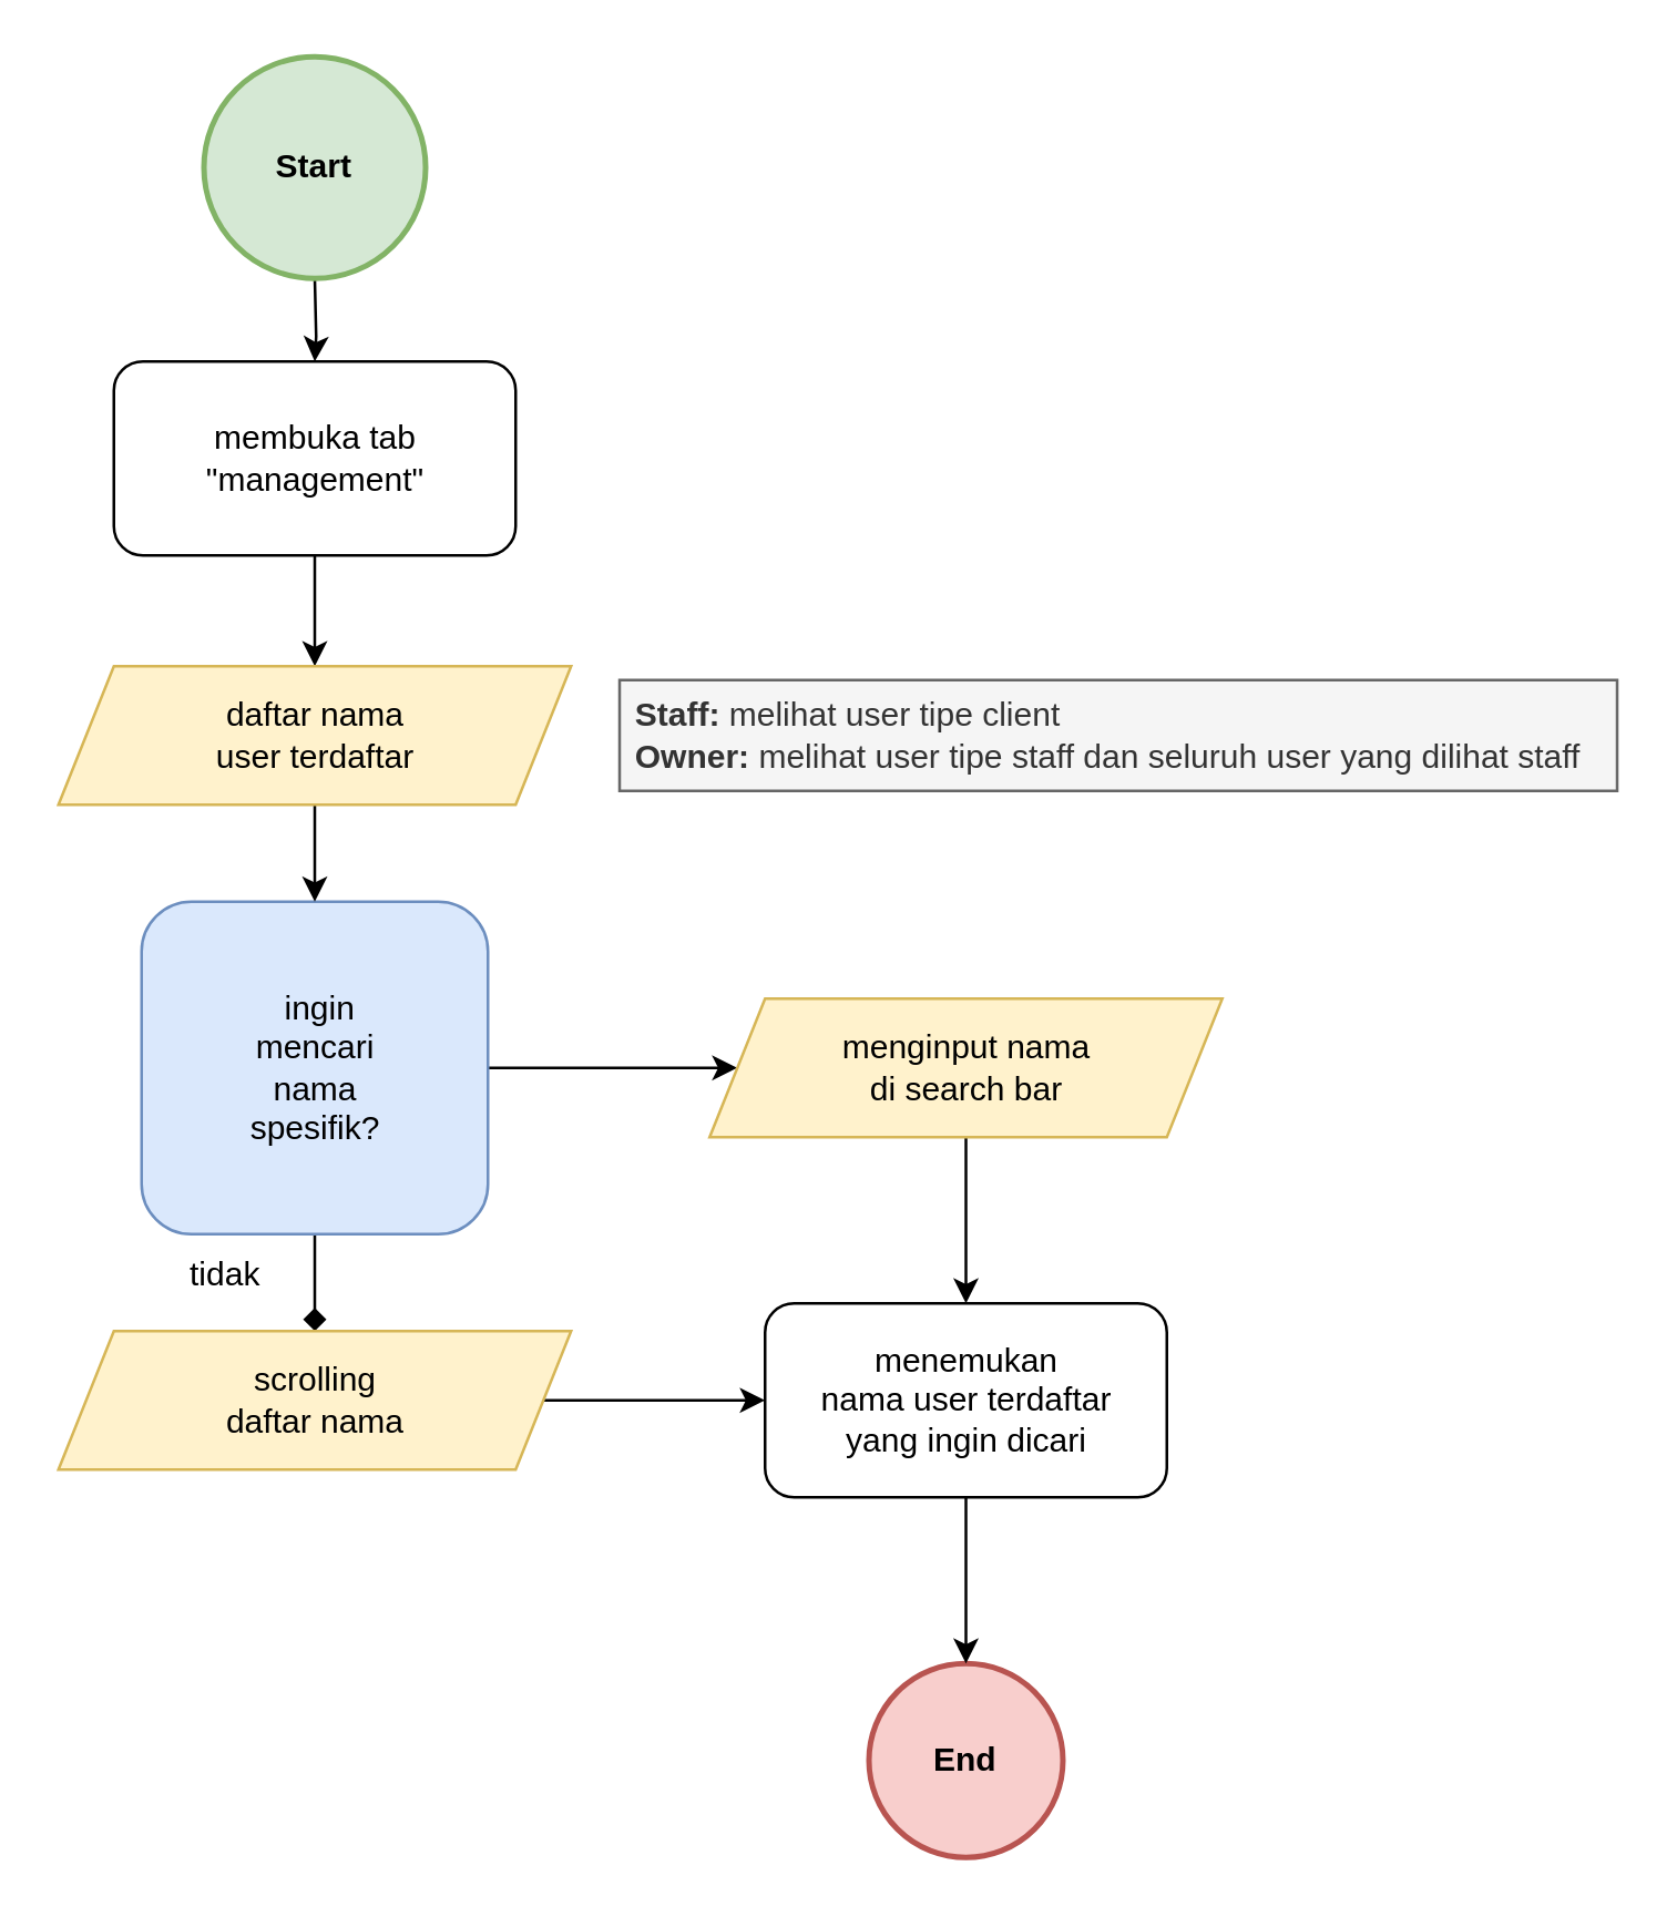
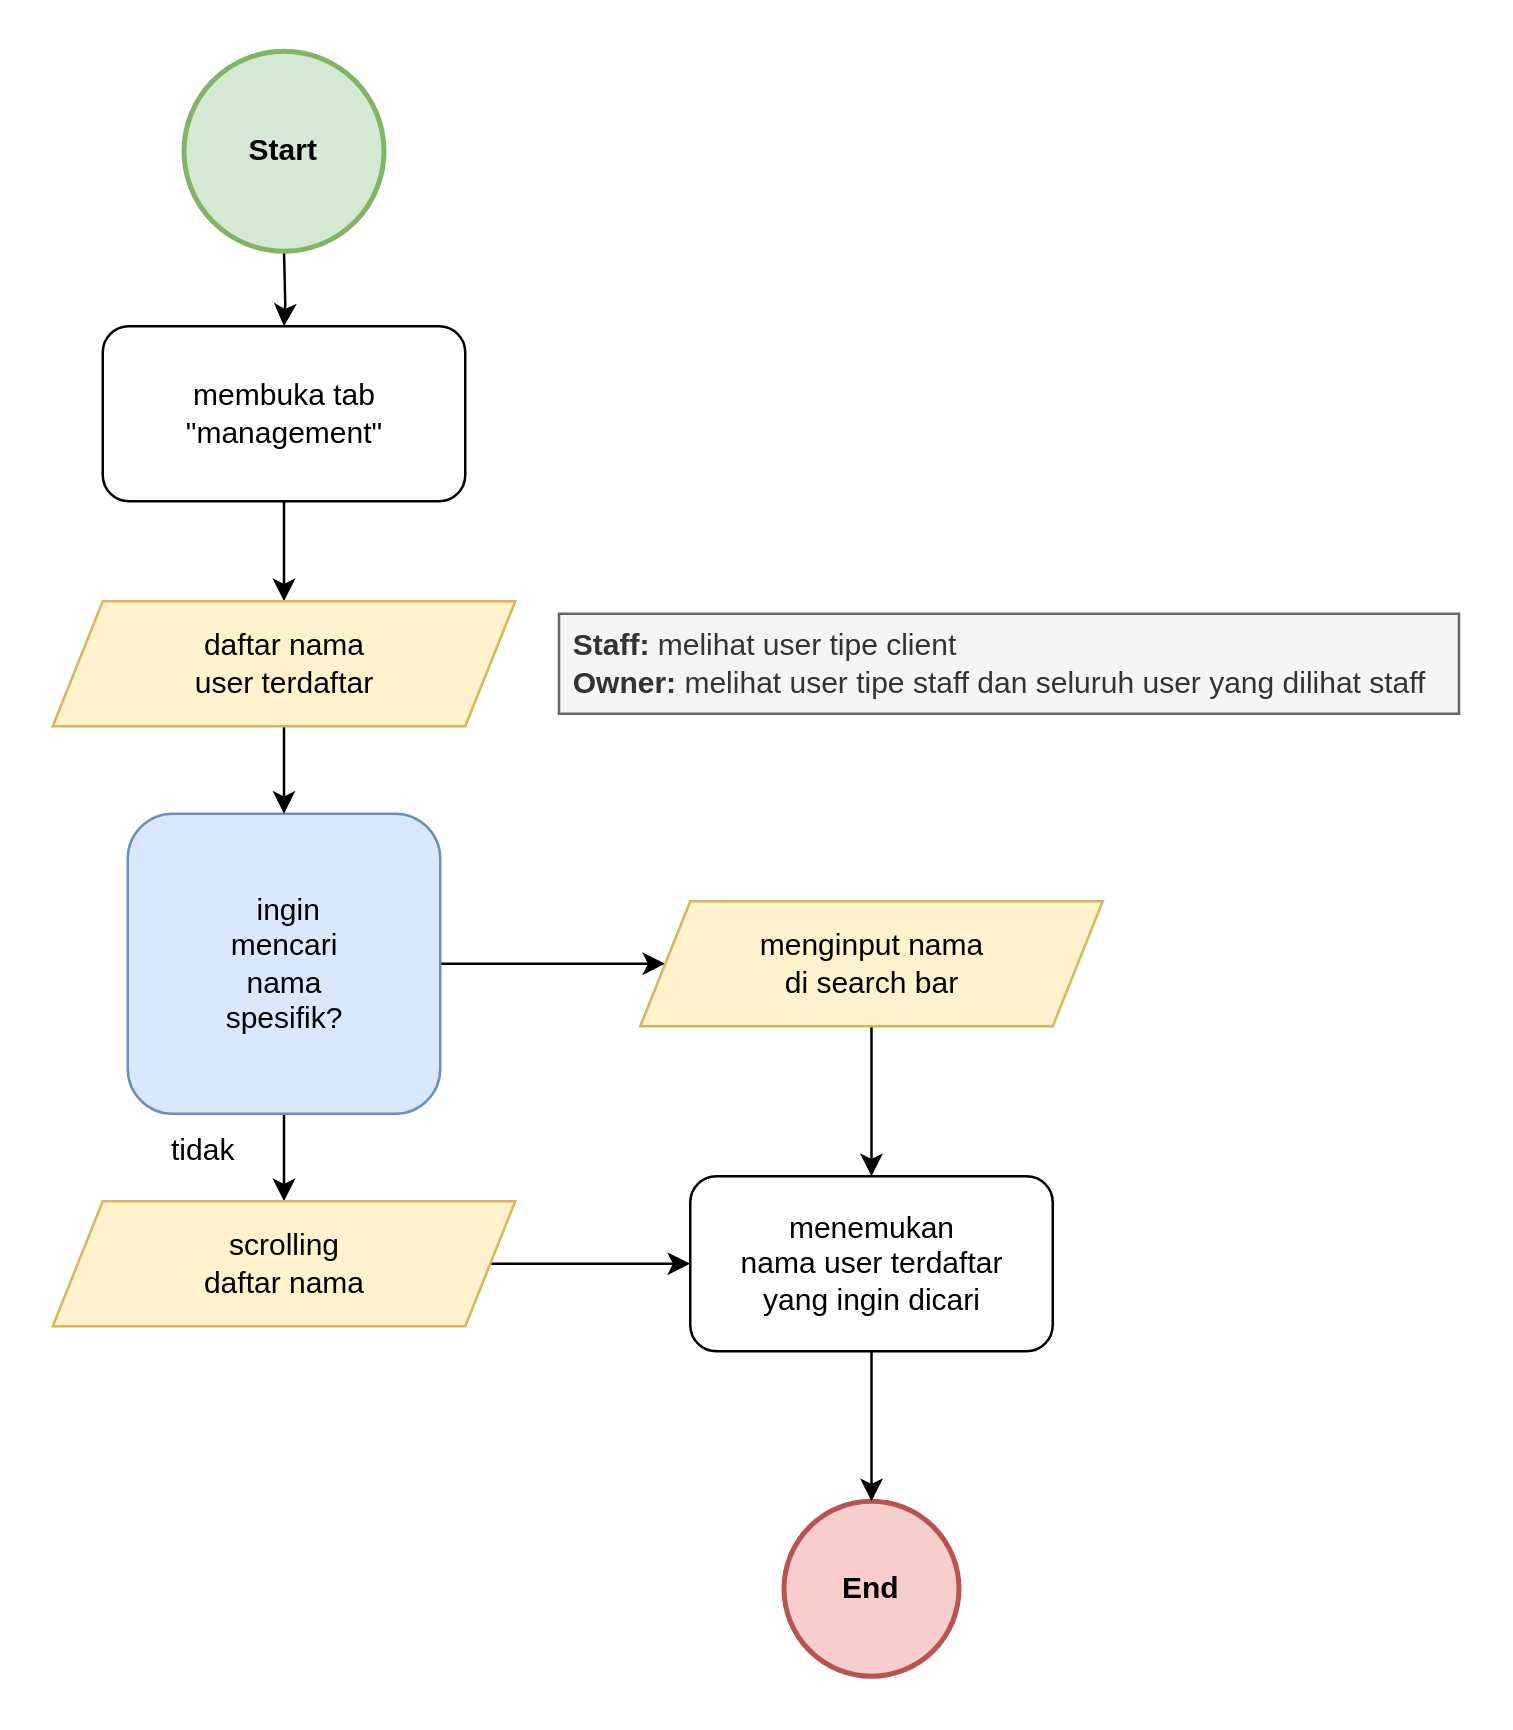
  <mxCell id="0" />
  <mxCell id="1" parent="0" />
  <mxCell id="2" value="End" style="ellipse;whiteSpace=wrap;html=1;aspect=fixed;fillColor=#f8cecc;strokeColor=#b85450;fontStyle=1;strokeWidth=2;" parent="1" vertex="1"><mxGeometry x="313" y="600" width="70" height="70" as="geometry" /></mxCell>
  <mxCell id="3" value="" style="edgeStyle=orthogonalEdgeStyle;rounded=0;orthogonalLoop=1;jettySize=auto;html=1;" parent="1" target="10" edge="1"><mxGeometry relative="1" as="geometry"><mxPoint x="113" y="100" as="sourcePoint" /></mxGeometry></mxCell>
  <mxCell id="4" value="" style="edgeStyle=orthogonalEdgeStyle;rounded=0;orthogonalLoop=1;jettySize=auto;html=1;" parent="1" source="6" target="8" edge="1"><mxGeometry relative="1" as="geometry" /></mxCell>
- <mxCell id="5" value="" style="edgeStyle=orthogonalEdgeStyle;rounded=0;orthogonalLoop=1;jettySize=auto;html=1;endArrow=diamond;" parent="1" source="6" target="14" edge="1"><mxGeometry relative="1" as="geometry" /></mxCell>
+ <mxCell id="5" value="" style="edgeStyle=orthogonalEdgeStyle;rounded=0;orthogonalLoop=1;jettySize=auto;html=1;" parent="1" source="6" target="14" edge="1"><mxGeometry relative="1" as="geometry" /></mxCell>
  <mxCell id="6" value="&amp;nbsp;ingin&lt;br&gt;mencari&lt;br&gt;nama&lt;br&gt;spesifik?" style="whiteSpace=wrap;html=1;fillColor=#dae8fc;strokeColor=#6c8ebf;rounded=1;" parent="1" vertex="1"><mxGeometry x="50.5" y="325" width="125" height="120" as="geometry" /></mxCell>
  <mxCell id="7" value="" style="edgeStyle=orthogonalEdgeStyle;rounded=0;orthogonalLoop=1;jettySize=auto;html=1;" parent="1" source="8" target="12" edge="1"><mxGeometry relative="1" as="geometry" /></mxCell>
  <mxCell id="8" value="menginput nama&lt;br&gt;di search bar" style="shape=parallelogram;perimeter=parallelogramPerimeter;whiteSpace=wrap;html=1;fixedSize=1;strokeWidth=1;fillColor=#fff2cc;strokeColor=#d6b656;" parent="1" vertex="1"><mxGeometry x="255.5" y="360" width="185" height="50" as="geometry" /></mxCell>
  <mxCell id="9" value="" style="edgeStyle=orthogonalEdgeStyle;rounded=0;orthogonalLoop=1;jettySize=auto;html=1;" parent="1" source="10" target="18" edge="1"><mxGeometry relative="1" as="geometry" /></mxCell>
  <mxCell id="10" value="membuka tab&lt;br&gt;&quot;management&quot;" style="rounded=1;whiteSpace=wrap;html=1;fontSize=12;glass=0;strokeWidth=1;shadow=0;" parent="1" vertex="1"><mxGeometry x="40.5" y="130" width="145" height="70" as="geometry" /></mxCell>
  <mxCell id="11" style="edgeStyle=orthogonalEdgeStyle;rounded=0;orthogonalLoop=1;jettySize=auto;html=1;" edge="1" parent="1" source="12" target="2"><mxGeometry relative="1" as="geometry" /></mxCell>
  <mxCell id="12" value="menemukan&lt;br&gt;nama user terdaftar &lt;br&gt;yang ingin dicari" style="rounded=1;whiteSpace=wrap;html=1;fontSize=12;glass=0;strokeWidth=1;shadow=0;" parent="1" vertex="1"><mxGeometry x="275.5" y="470" width="145" height="70" as="geometry" /></mxCell>
  <mxCell id="13" value="" style="edgeStyle=orthogonalEdgeStyle;rounded=0;orthogonalLoop=1;jettySize=auto;html=1;" parent="1" source="14" target="12" edge="1"><mxGeometry relative="1" as="geometry" /></mxCell>
  <mxCell id="14" value="scrolling&lt;br&gt;daftar nama" style="shape=parallelogram;perimeter=parallelogramPerimeter;whiteSpace=wrap;html=1;fixedSize=1;strokeWidth=1;fillColor=#fff2cc;strokeColor=#d6b656;" parent="1" vertex="1"><mxGeometry x="20.5" y="480" width="185" height="50" as="geometry" /></mxCell>
  <mxCell id="15" value="tidak" style="text;html=1;strokeColor=none;fillColor=none;align=center;verticalAlign=middle;whiteSpace=wrap;rounded=0;" parent="1" vertex="1"><mxGeometry x="50.5" y="445" width="60" height="30" as="geometry" /></mxCell>
  <mxCell id="16" value="Start" style="ellipse;whiteSpace=wrap;html=1;fillColor=#d5e8d4;strokeColor=#82b366;strokeWidth=2;fontStyle=1" parent="1" vertex="1"><mxGeometry x="73" y="20" width="80" height="80" as="geometry" /></mxCell>
  <mxCell id="17" value="" style="edgeStyle=orthogonalEdgeStyle;rounded=0;orthogonalLoop=1;jettySize=auto;html=1;" parent="1" source="18" target="6" edge="1"><mxGeometry relative="1" as="geometry" /></mxCell>
  <mxCell id="18" value="daftar nama&lt;br&gt;user terdaftar" style="shape=parallelogram;perimeter=parallelogramPerimeter;whiteSpace=wrap;html=1;fixedSize=1;strokeWidth=1;fillColor=#fff2cc;strokeColor=#d6b656;" parent="1" vertex="1"><mxGeometry x="20.5" y="240" width="185" height="50" as="geometry" /></mxCell>
  <mxCell id="19" value="&lt;b&gt;Staff:&lt;/b&gt; melihat user tipe client&lt;br&gt;&lt;b&gt;Owner:&lt;/b&gt; melihat user tipe staff dan seluruh user yang dilihat staff" style="text;html=1;strokeColor=#666666;fillColor=#f5f5f5;align=left;verticalAlign=middle;whiteSpace=wrap;rounded=0;fontColor=#333333;perimeterSpacing=0;spacingLeft=4;" parent="1" vertex="1"><mxGeometry x="223" y="245" width="360" height="40" as="geometry" /></mxCell>
